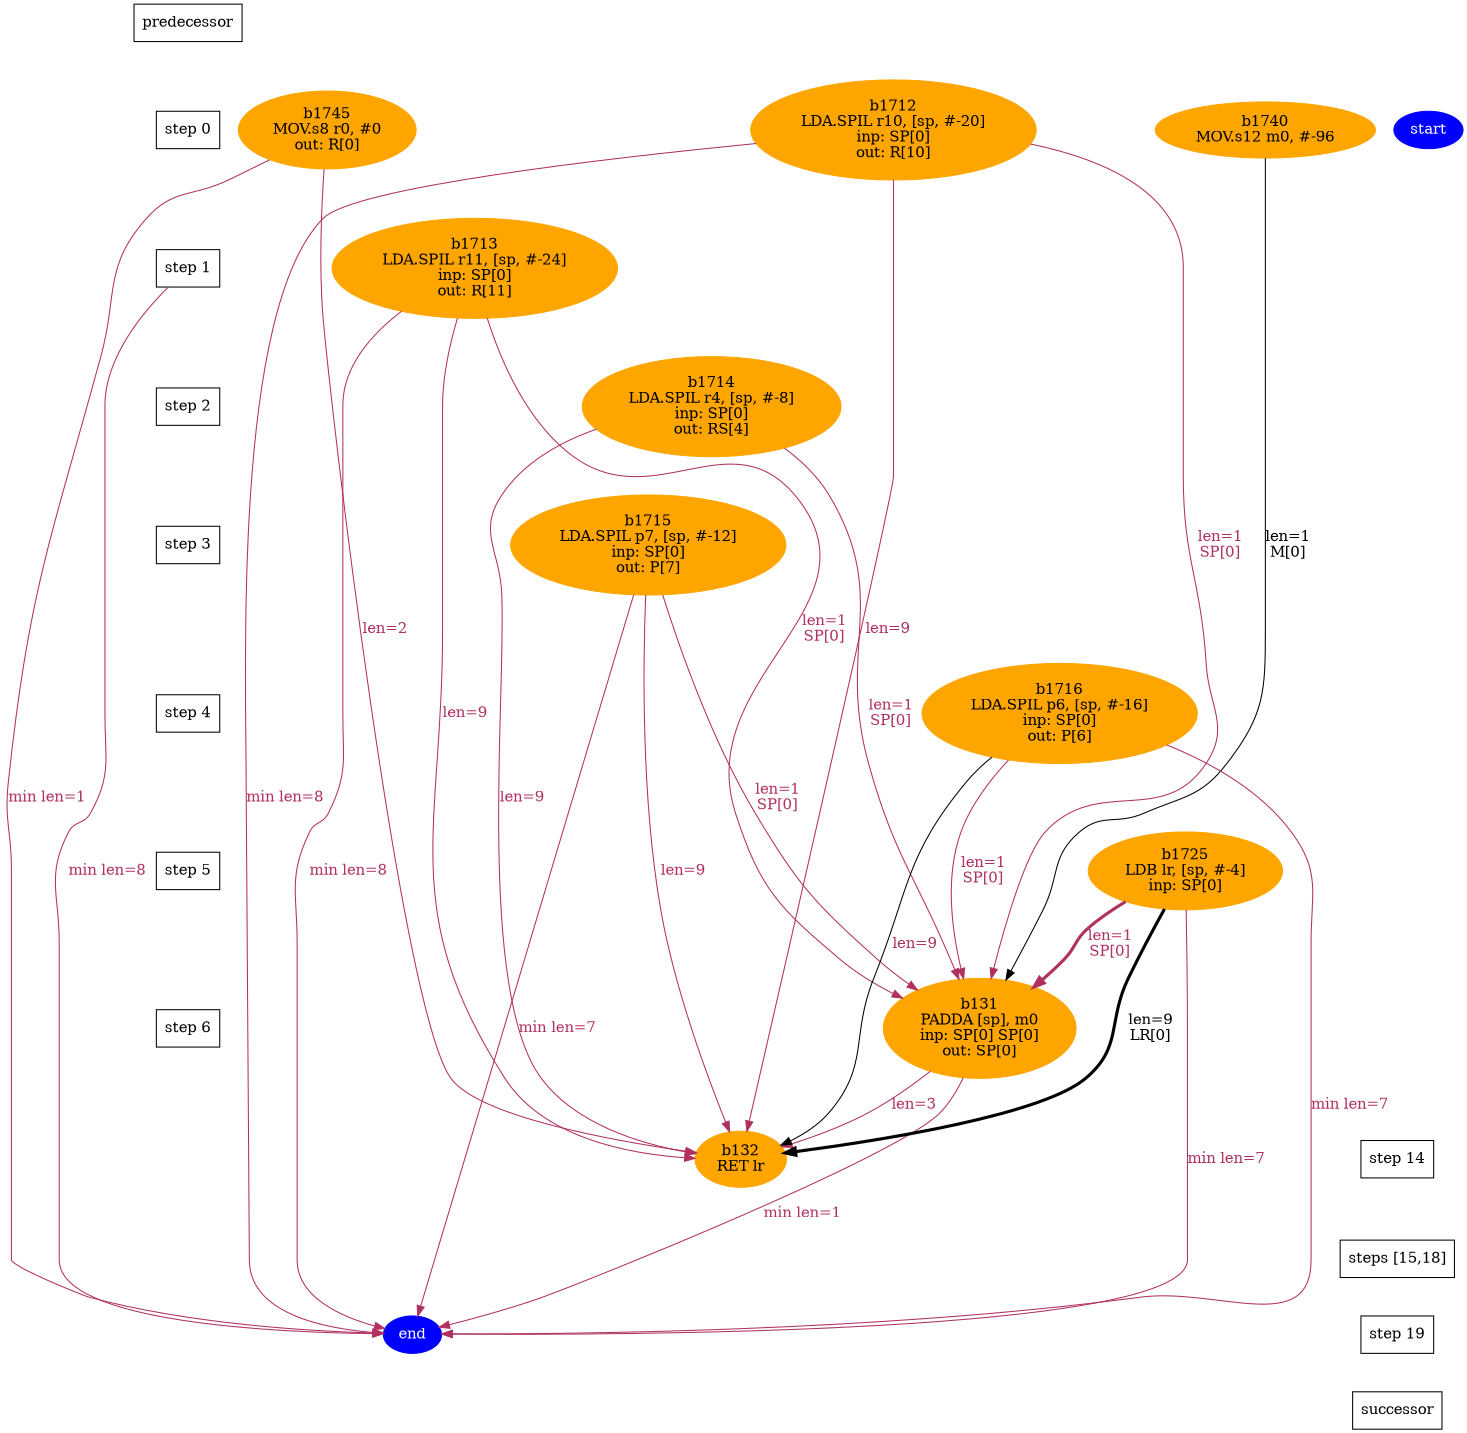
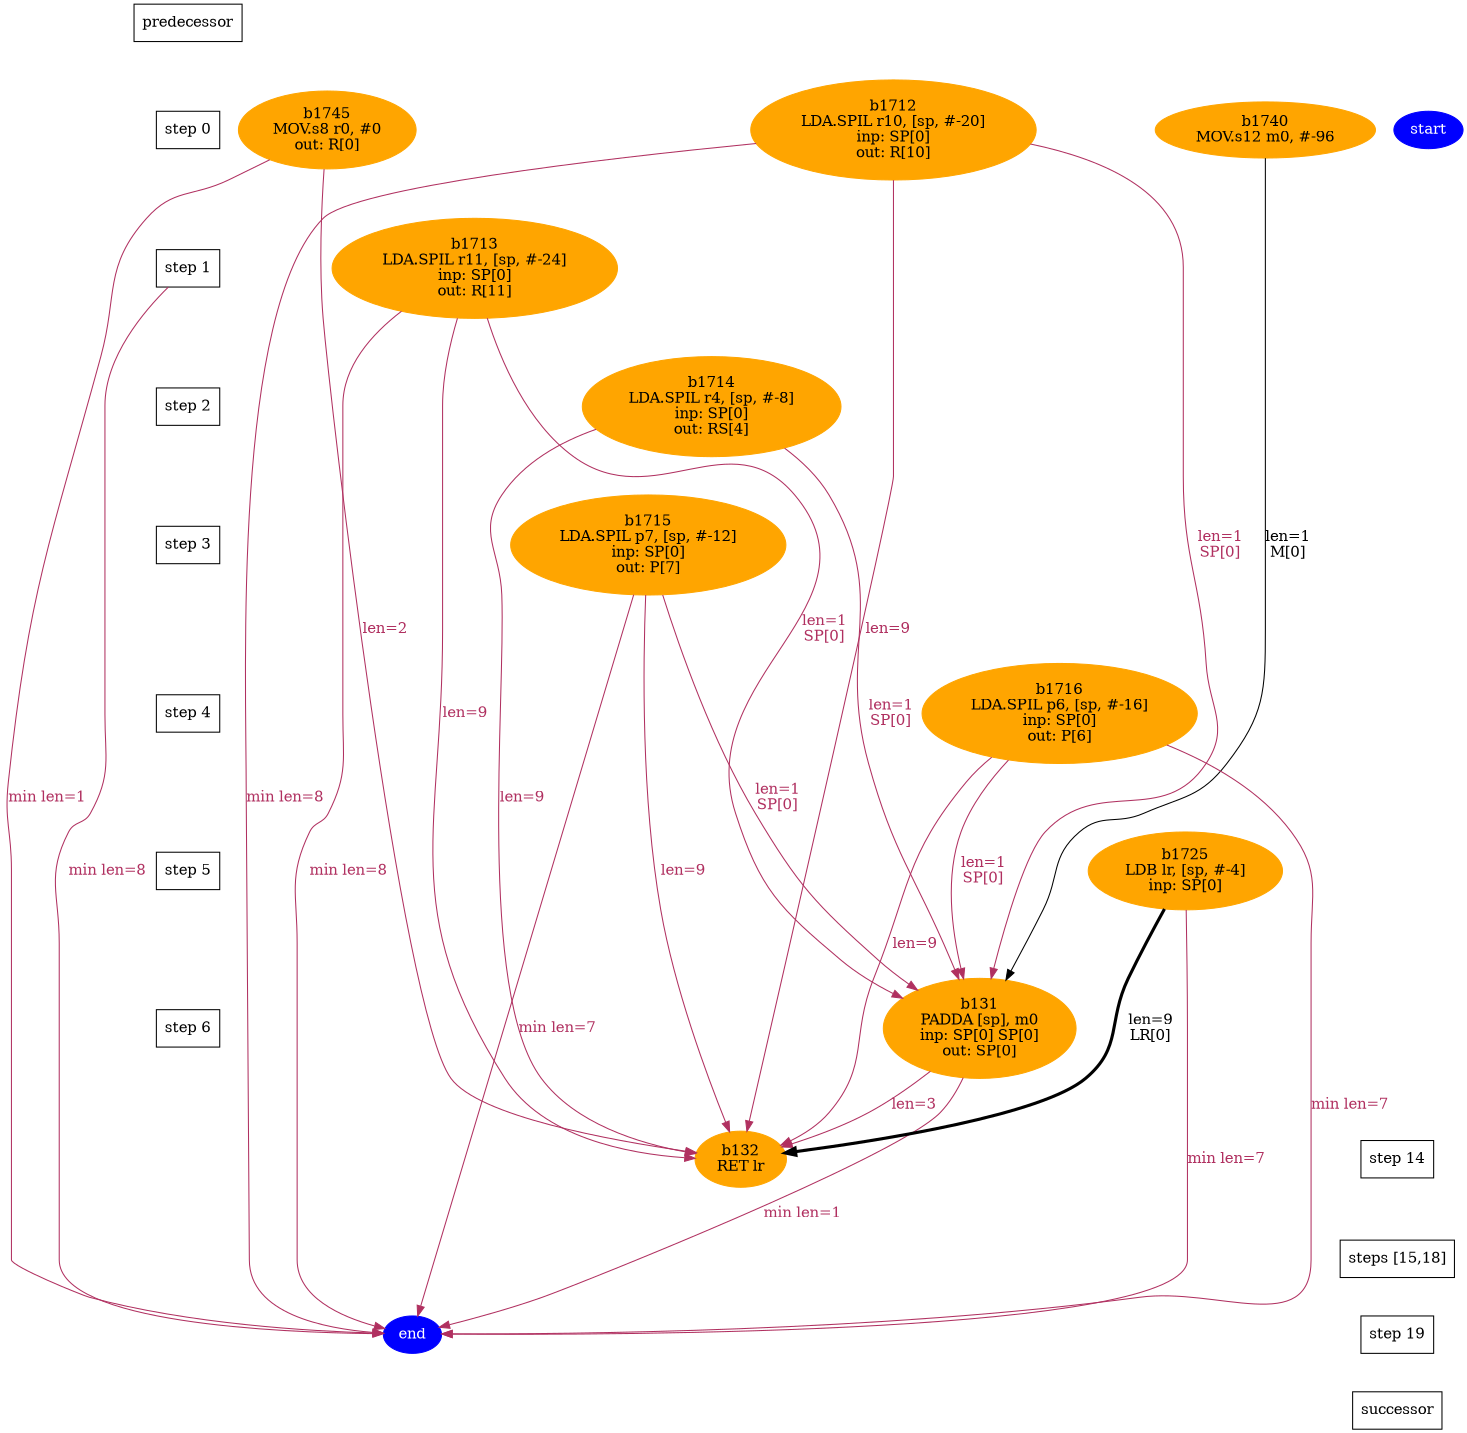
  digraph {
    edge [color=maroon fontcolor=maroon weight=1000]
    n1 [color=orange fontcolor=black label="b131\nPADDA [sp], m0\ninp: SP[0] SP[0]\nout: SP[0]" style=filled]
    n2 [label="step 6" shape=box]
    n3 [color=orange fontcolor=black label="b132\nRET lr" style=filled]
    n4 [label="step 14" shape=box]
    n5 [color=orange fontcolor=black label="b1740\nMOV.s12 m0, #-96" style=filled]
    n6 [label="step 0" shape=box]
    n7 [color=orange fontcolor=black label="b1745\nMOV.s8 r0, #0\nout: R[0]" style=filled]
    n8 [color=orange fontcolor=black label="b1712\nLDA.SPIL r10, [sp, #-20]\ninp: SP[0]\nout: R[10]" style=filled]
    n9 [color=orange fontcolor=black label="b1713\nLDA.SPIL r11, [sp, #-24]\ninp: SP[0]\nout: R[11]" style=filled]
    n10 [label="step 1" shape=box]
    n11 [color=orange fontcolor=black label="b1714\nLDA.SPIL r4, [sp, #-8]\ninp: SP[0]\nout: RS[4]" style=filled]
    n12 [label="step 2" shape=box]
    n13 [color=orange fontcolor=black label="b1715\nLDA.SPIL p7, [sp, #-12]\ninp: SP[0]\nout: P[7]" style=filled]
    n14 [label="step 3" shape=box]
    n15 [color=orange fontcolor=black label="b1716\nLDA.SPIL p6, [sp, #-16]\ninp: SP[0]\nout: P[6]" style=filled]
    n16 [label="step 4" shape=box]
    n17 [color=orange fontcolor=black label="b1725\nLDB lr, [sp, #-4]\ninp: SP[0]" style=filled]
    n18 [label="step 5" shape=box]
    n19 [color=blue fontcolor=white label=start style=filled]
    n20 [color=blue fontcolor=white label=end style=filled]
    n21 [label="step 19" shape=box]
    n22 [label="steps [15,18]" shape=box]
    n23 [label=successor shape=box]
    n24 [label=predecessor shape=box]
    subgraph sub_1 {
      rank=same
      n1
      n2
    }
    subgraph sub_2 {
      rank=same
      n3
      n4
    }
    subgraph sub_3 {
      rank=same
      n5
      n6
    }
    subgraph sub_4 {
      rank=same
      n6
      n7
    }
    subgraph sub_5 {
      rank=same
      n6
      n8
    }
    subgraph sub_6 {
      rank=same
      n9
      n10
    }
    subgraph sub_7 {
      rank=same
      n11
      n12
    }
    subgraph sub_8 {
      rank=same
      n13
      n14
    }
    subgraph sub_9 {
      rank=same
      n15
      n16
    }
    subgraph sub_10 {
      rank=same
      n17
      n18
    }
    subgraph sub_11 {
      rank=same
      n6
      n19
    }
    subgraph sub_12 {
      rank=same
      n20
      n21
    }
    n1 -> n3 [label="len=3"]
    n1 -> n20 [label="min len=1"]
    n4 -> n22 [style=invis weight=9000 color="" fontcolor=""]
    n5 -> n1 [color=black fontcolor=black label="len=1\nM[0]"]
    n6 -> n10 [style=invis weight=9000 color="" fontcolor=""]
    n7 -> n3 [label="len=2"]
    n7 -> n20 [label="min len=1"]
    n8 -> n1 [label="len=1\nSP[0]"]
    n8 -> n3 [label="len=9"]
    n8 -> n20 [label="min len=8"]
    n9 -> n1 [label="len=1\nSP[0]"]
    n9 -> n3 [label="len=9"]
    n9 -> n20 [label="min len=8"]
    n10 -> n12 [style=invis weight=9000 color="" fontcolor=""]
    n10 -> n20 [label="min len=8"]
    n11 -> n1 [label="len=1\nSP[0]"]
    n11 -> n3 [label="len=9"]
    n12 -> n14 [style=invis weight=9000 color="" fontcolor=""]
    n13 -> n1 [label="len=1\nSP[0]"]
    n13 -> n3 [label="len=9"]
    n13 -> n20 [label="min len=7"]
    n14 -> n16 [style=invis weight=9000 color="" fontcolor=""]
    n15 -> n1 [label="len=1\nSP[0]"]
-   n15 -> n3 [color=black label="len=9"]
+   n15 -> n3 [label="len=9"]
    n15 -> n20 [label="min len=7"]
    n16 -> n18 [style=invis weight=9000 color="" fontcolor=""]
-   n17 -> n1 [label="len=1\nSP[0]" penwidth=3]
    n17 -> n3 [color=black fontcolor=black label="len=9\nLR[0]" penwidth=3]
    n17 -> n20 [label="min len=7"]
    n18 -> n2 [style=invis weight=9000 color="" fontcolor=""]
    n21 -> n23 [style=invis weight=9000 color="" fontcolor=""]
    n22 -> n21 [style=invis weight=9000 color="" fontcolor=""]
    n24 -> n6 [style=invis weight=9000 color="" fontcolor=""]
  }
